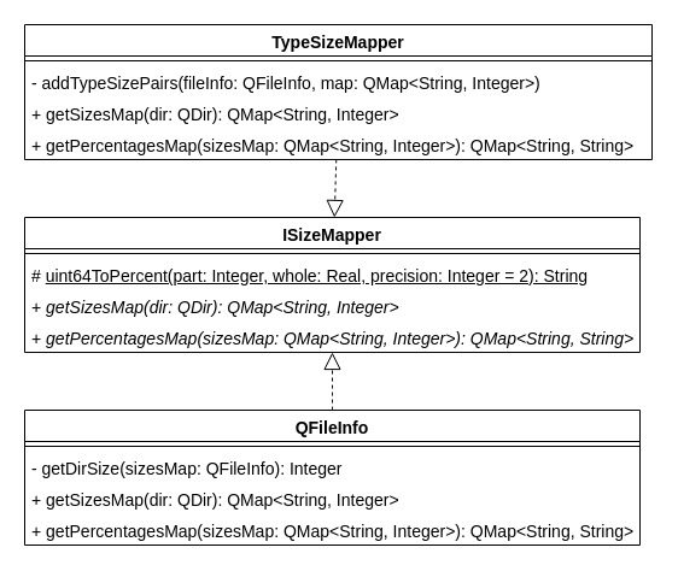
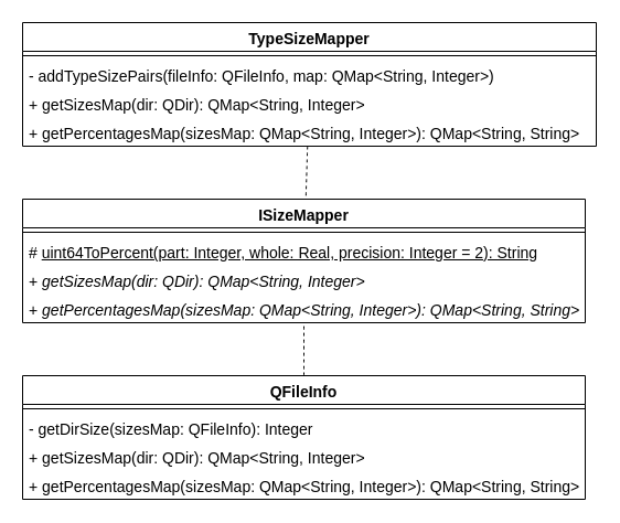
  <mxCell id="0" />
  <mxCell id="1" parent="0" />
  <mxCell id="2" value="&lt;font style=&quot;font-size: 14px;&quot;&gt;ISizeMapper&lt;/font&gt;" style="swimlane;fontStyle=1;align=center;verticalAlign=top;childLayout=stackLayout;horizontal=1;startSize=26;horizontalStack=0;resizeParent=1;resizeParentMax=0;resizeLast=0;collapsible=1;marginBottom=0;whiteSpace=wrap;html=1;" vertex="1" parent="1"><mxGeometry x="20" y="180" width="510" height="112" as="geometry" /></mxCell>
  <mxCell id="3" value="" style="line;strokeWidth=1;fillColor=none;align=left;verticalAlign=middle;spacingTop=-1;spacingLeft=3;spacingRight=3;rotatable=0;labelPosition=right;points=[];portConstraint=eastwest;strokeColor=inherit;" vertex="1" parent="2"><mxGeometry y="26" width="510" height="8" as="geometry" /></mxCell>
  <mxCell id="4" value="&lt;font style=&quot;font-size: 14px;&quot;&gt;#&amp;nbsp;&lt;u&gt;uint64ToPercent(part: Integer, whole: Real, precision: Integer = 2): String&lt;/u&gt;&lt;/font&gt;" style="text;strokeColor=none;fillColor=none;align=left;verticalAlign=top;spacingLeft=4;spacingRight=4;overflow=hidden;rotatable=0;points=[[0,0.5],[1,0.5]];portConstraint=eastwest;whiteSpace=wrap;html=1;" vertex="1" parent="2"><mxGeometry y="34" width="510" height="26" as="geometry" /></mxCell>
  <mxCell id="5" value="&lt;font style=&quot;font-size: 14px;&quot;&gt;+ &lt;i&gt;getSizesMap(dir: QDir): Q&lt;/i&gt;&lt;/font&gt;&lt;span style=&quot;font-size: 14px;&quot;&gt;&lt;i&gt;Map&amp;lt;String, Integer&amp;gt;&lt;/i&gt;&lt;/span&gt;" style="text;strokeColor=none;fillColor=none;align=left;verticalAlign=top;spacingLeft=4;spacingRight=4;overflow=hidden;rotatable=0;points=[[0,0.5],[1,0.5]];portConstraint=eastwest;whiteSpace=wrap;html=1;" vertex="1" parent="2"><mxGeometry y="60" width="510" height="26" as="geometry" /></mxCell>
  <mxCell id="6" value="&lt;font style=&quot;font-size: 14px;&quot;&gt;+ &lt;i&gt;getPercentagesMap(sizesMap: QMap&amp;lt;String, Integer&amp;gt;):&amp;nbsp;&lt;/i&gt;&lt;/font&gt;&lt;span style=&quot;font-size: 14px;&quot;&gt;&lt;i&gt;QMap&amp;lt;String, String&amp;gt;&lt;/i&gt;&lt;/span&gt;" style="text;strokeColor=none;fillColor=none;align=left;verticalAlign=top;spacingLeft=4;spacingRight=4;overflow=hidden;rotatable=0;points=[[0,0.5],[1,0.5]];portConstraint=eastwest;whiteSpace=wrap;html=1;" vertex="1" parent="2"><mxGeometry y="86" width="510" height="26" as="geometry" /></mxCell>
  <mxCell id="7" value="&lt;font style=&quot;font-size: 14px;&quot;&gt;QFileInfo&lt;/font&gt;" style="swimlane;fontStyle=1;align=center;verticalAlign=top;childLayout=stackLayout;horizontal=1;startSize=26;horizontalStack=0;resizeParent=1;resizeParentMax=0;resizeLast=0;collapsible=1;marginBottom=0;whiteSpace=wrap;html=1;" vertex="1" parent="1"><mxGeometry x="20" y="340" width="510" height="112" as="geometry" /></mxCell>
  <mxCell id="8" value="" style="line;strokeWidth=1;fillColor=none;align=left;verticalAlign=middle;spacingTop=-1;spacingLeft=3;spacingRight=3;rotatable=0;labelPosition=right;points=[];portConstraint=eastwest;strokeColor=inherit;" vertex="1" parent="7"><mxGeometry y="26" width="510" height="8" as="geometry" /></mxCell>
  <mxCell id="9" value="&lt;font style=&quot;font-size: 14px;&quot;&gt;- getDirSize(sizesMap: QFileInfo): Integer&lt;/font&gt;" style="text;strokeColor=none;fillColor=none;align=left;verticalAlign=top;spacingLeft=4;spacingRight=4;overflow=hidden;rotatable=0;points=[[0,0.5],[1,0.5]];portConstraint=eastwest;whiteSpace=wrap;html=1;" vertex="1" parent="7"><mxGeometry y="34" width="510" height="26" as="geometry" /></mxCell>
  <mxCell id="10" value="&lt;font style=&quot;font-size: 14px;&quot;&gt;+ getSizesMap(dir: QDir):&amp;nbsp;&lt;/font&gt;&lt;span style=&quot;font-size: 14px;&quot;&gt;QMap&amp;lt;String, Integer&amp;gt;&lt;/span&gt;" style="text;strokeColor=none;fillColor=none;align=left;verticalAlign=top;spacingLeft=4;spacingRight=4;overflow=hidden;rotatable=0;points=[[0,0.5],[1,0.5]];portConstraint=eastwest;whiteSpace=wrap;html=1;" vertex="1" parent="7"><mxGeometry y="60" width="510" height="26" as="geometry" /></mxCell>
  <mxCell id="11" value="&lt;font style=&quot;font-size: 14px;&quot;&gt;+ getPercentagesMap(sizesMap: QMap&amp;lt;String, Integer&amp;gt;):&amp;nbsp;&lt;/font&gt;&lt;span style=&quot;font-size: 14px;&quot;&gt;QMap&amp;lt;String, String&amp;gt;&lt;/span&gt;" style="text;strokeColor=none;fillColor=none;align=left;verticalAlign=top;spacingLeft=4;spacingRight=4;overflow=hidden;rotatable=0;points=[[0,0.5],[1,0.5]];portConstraint=eastwest;whiteSpace=wrap;html=1;" vertex="1" parent="7"><mxGeometry y="86" width="510" height="26" as="geometry" /></mxCell>
- <mxCell id="12" value="" style="endArrow=block;dashed=1;endFill=0;endSize=12;html=1;rounded=0;fontSize=12;curved=1;" edge="1" parent="1" source="7" target="2"><mxGeometry width="160" relative="1" as="geometry"><mxPoint x="380" y="450" as="sourcePoint" /><mxPoint x="540" y="450" as="targetPoint" /></mxGeometry></mxCell>
+ <mxCell id="12" value="" style="endArrow=none;dashed=1;endFill=0;endSize=12;html=1;rounded=0;fontSize=12;curved=1;" edge="1" parent="1" source="7" target="2"><mxGeometry width="160" relative="1" as="geometry"><mxPoint x="380" y="450" as="sourcePoint" /><mxPoint x="540" y="450" as="targetPoint" /></mxGeometry></mxCell>
  <mxCell id="13" value="&lt;font style=&quot;font-size: 14px;&quot;&gt;TypeSizeMapper&lt;/font&gt;" style="swimlane;fontStyle=1;align=center;verticalAlign=top;childLayout=stackLayout;horizontal=1;startSize=26;horizontalStack=0;resizeParent=1;resizeParentMax=0;resizeLast=0;collapsible=1;marginBottom=0;whiteSpace=wrap;html=1;" vertex="1" parent="1"><mxGeometry x="20" y="20" width="520" height="112" as="geometry" /></mxCell>
  <mxCell id="14" value="" style="line;strokeWidth=1;fillColor=none;align=left;verticalAlign=middle;spacingTop=-1;spacingLeft=3;spacingRight=3;rotatable=0;labelPosition=right;points=[];portConstraint=eastwest;strokeColor=inherit;" vertex="1" parent="13"><mxGeometry y="26" width="520" height="8" as="geometry" /></mxCell>
  <mxCell id="15" value="&lt;font style=&quot;font-size: 14px;&quot;&gt;-&amp;nbsp;addTypeSizePairs(fileInfo: QFileInfo, map: QMap&amp;lt;String, Integer&amp;gt;)&lt;/font&gt;" style="text;strokeColor=none;fillColor=none;align=left;verticalAlign=top;spacingLeft=4;spacingRight=4;overflow=hidden;rotatable=0;points=[[0,0.5],[1,0.5]];portConstraint=eastwest;whiteSpace=wrap;html=1;" vertex="1" parent="13"><mxGeometry y="34" width="520" height="26" as="geometry" /></mxCell>
  <mxCell id="16" value="&lt;font style=&quot;font-size: 14px;&quot;&gt;+ getSizesMap(dir: QDir):&amp;nbsp;QMap&amp;lt;String, Integer&amp;gt;&lt;/font&gt;" style="text;strokeColor=none;fillColor=none;align=left;verticalAlign=top;spacingLeft=4;spacingRight=4;overflow=hidden;rotatable=0;points=[[0,0.5],[1,0.5]];portConstraint=eastwest;whiteSpace=wrap;html=1;" vertex="1" parent="13"><mxGeometry y="60" width="520" height="26" as="geometry" /></mxCell>
  <mxCell id="17" value="&lt;font style=&quot;font-size: 14px;&quot;&gt;+ getPercentagesMap(sizesMap: QMap&amp;lt;String, Integer&amp;gt;):&amp;nbsp;&lt;/font&gt;&lt;span style=&quot;font-size: 14px;&quot;&gt;QMap&amp;lt;String, String&amp;gt;&lt;/span&gt;" style="text;strokeColor=none;fillColor=none;align=left;verticalAlign=top;spacingLeft=4;spacingRight=4;overflow=hidden;rotatable=0;points=[[0,0.5],[1,0.5]];portConstraint=eastwest;whiteSpace=wrap;html=1;" vertex="1" parent="13"><mxGeometry y="86" width="520" height="26" as="geometry" /></mxCell>
- <mxCell id="18" value="" style="endArrow=block;dashed=1;endFill=0;endSize=12;html=1;rounded=0;fontSize=12;curved=1;" edge="1" parent="1" source="13" target="2"><mxGeometry width="160" relative="1" as="geometry"><mxPoint x="380" y="250" as="sourcePoint" /><mxPoint x="640" y="220" as="targetPoint" /></mxGeometry></mxCell>
+ <mxCell id="18" value="" style="endArrow=none;dashed=1;endFill=0;endSize=12;html=1;rounded=0;fontSize=12;curved=1;" edge="1" parent="1" source="13" target="2"><mxGeometry width="160" relative="1" as="geometry"><mxPoint x="380" y="250" as="sourcePoint" /><mxPoint x="640" y="220" as="targetPoint" /></mxGeometry></mxCell>
